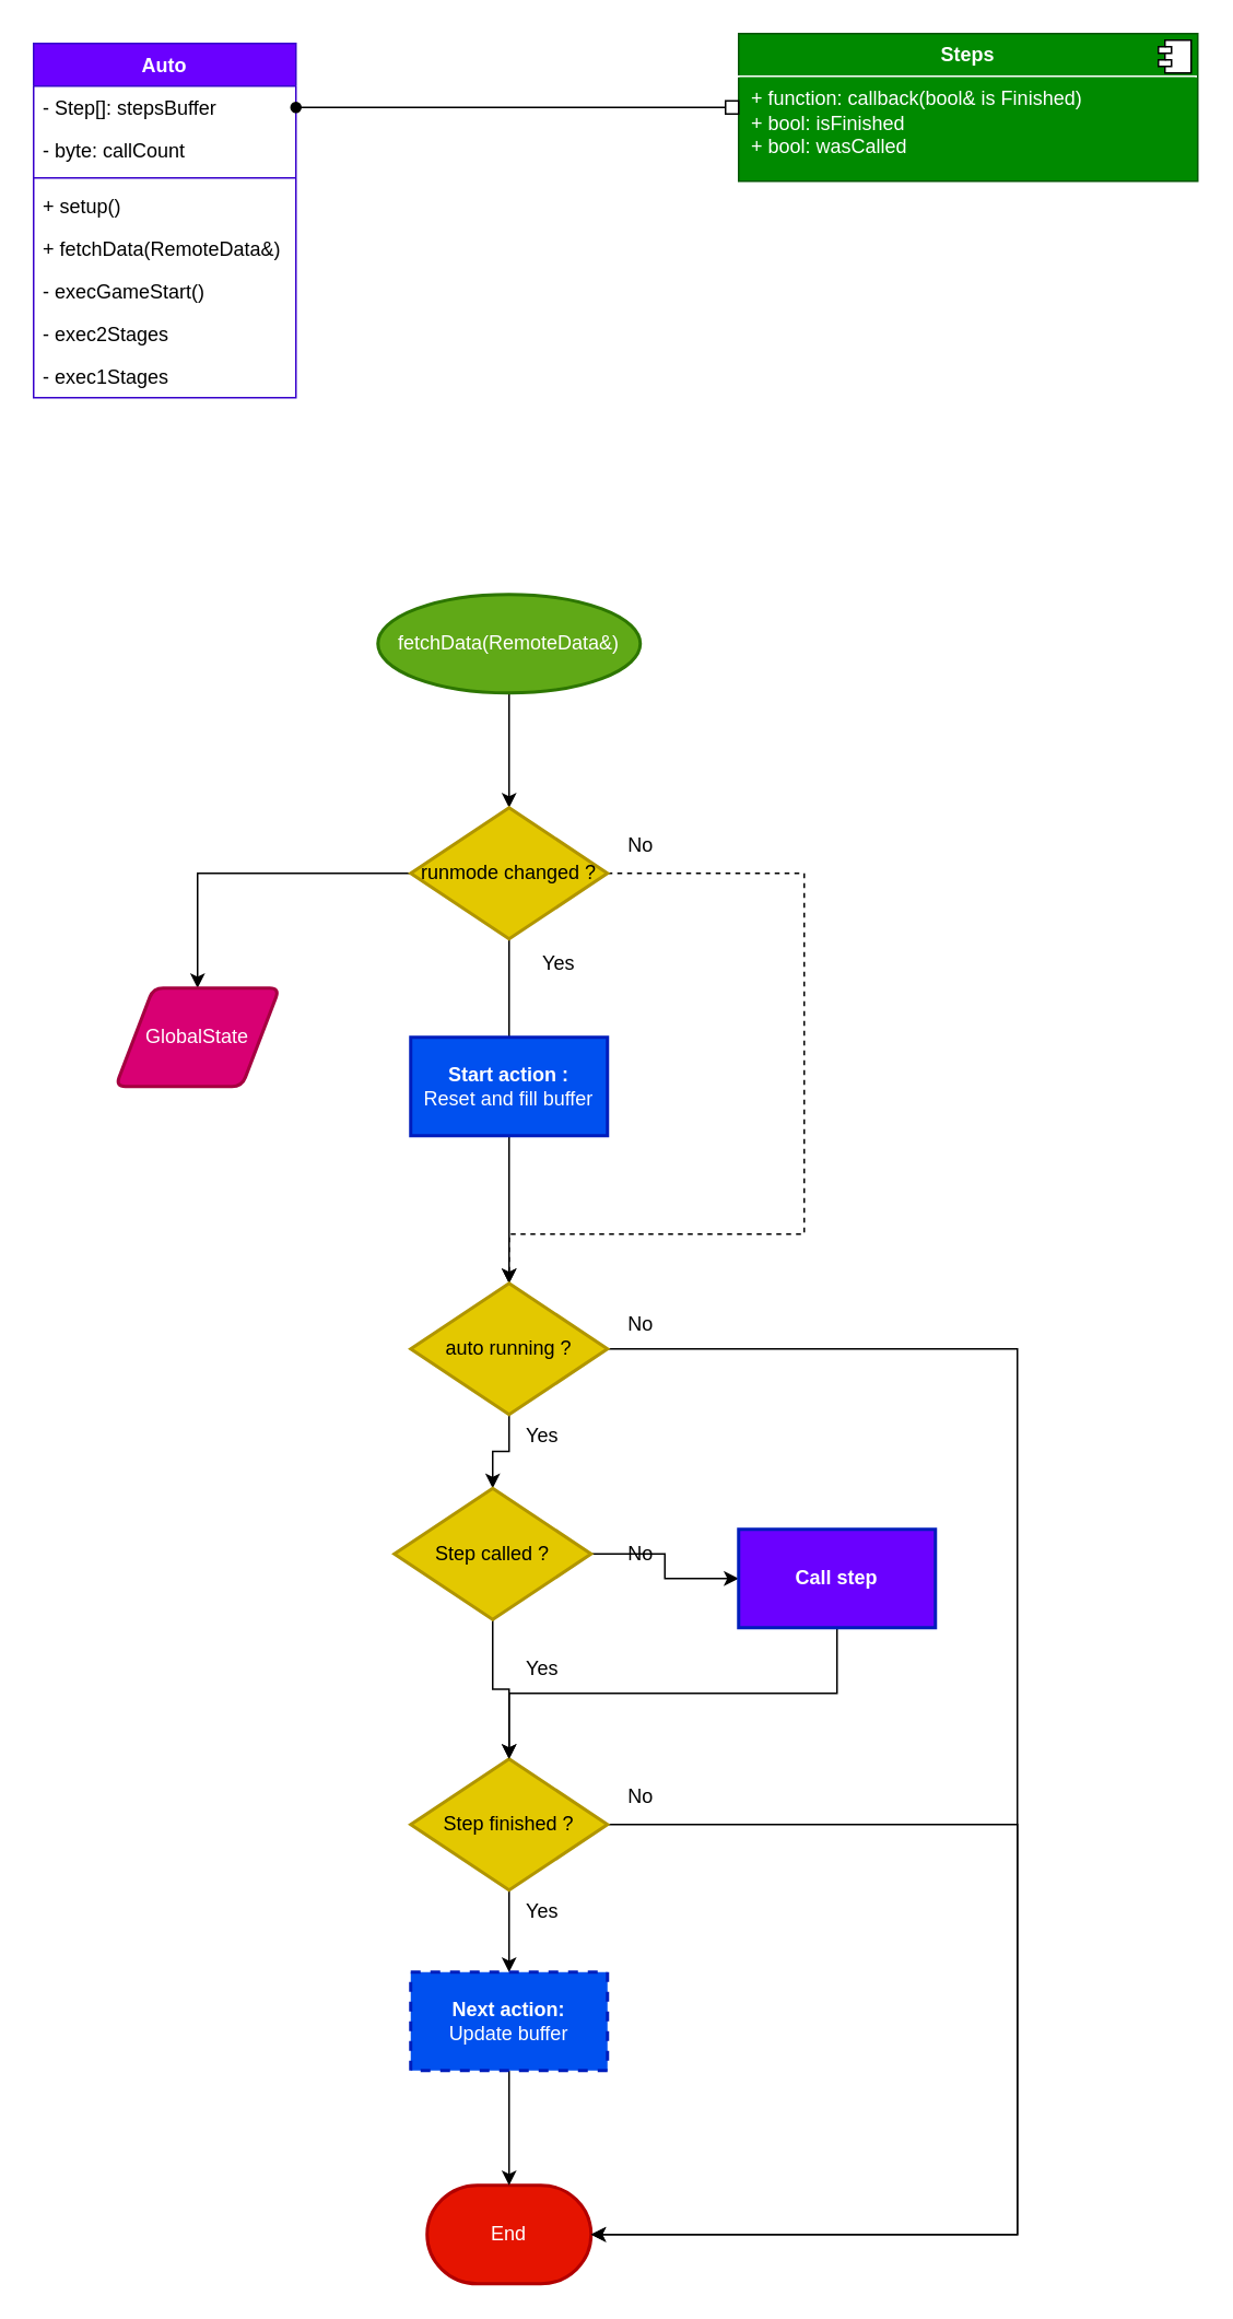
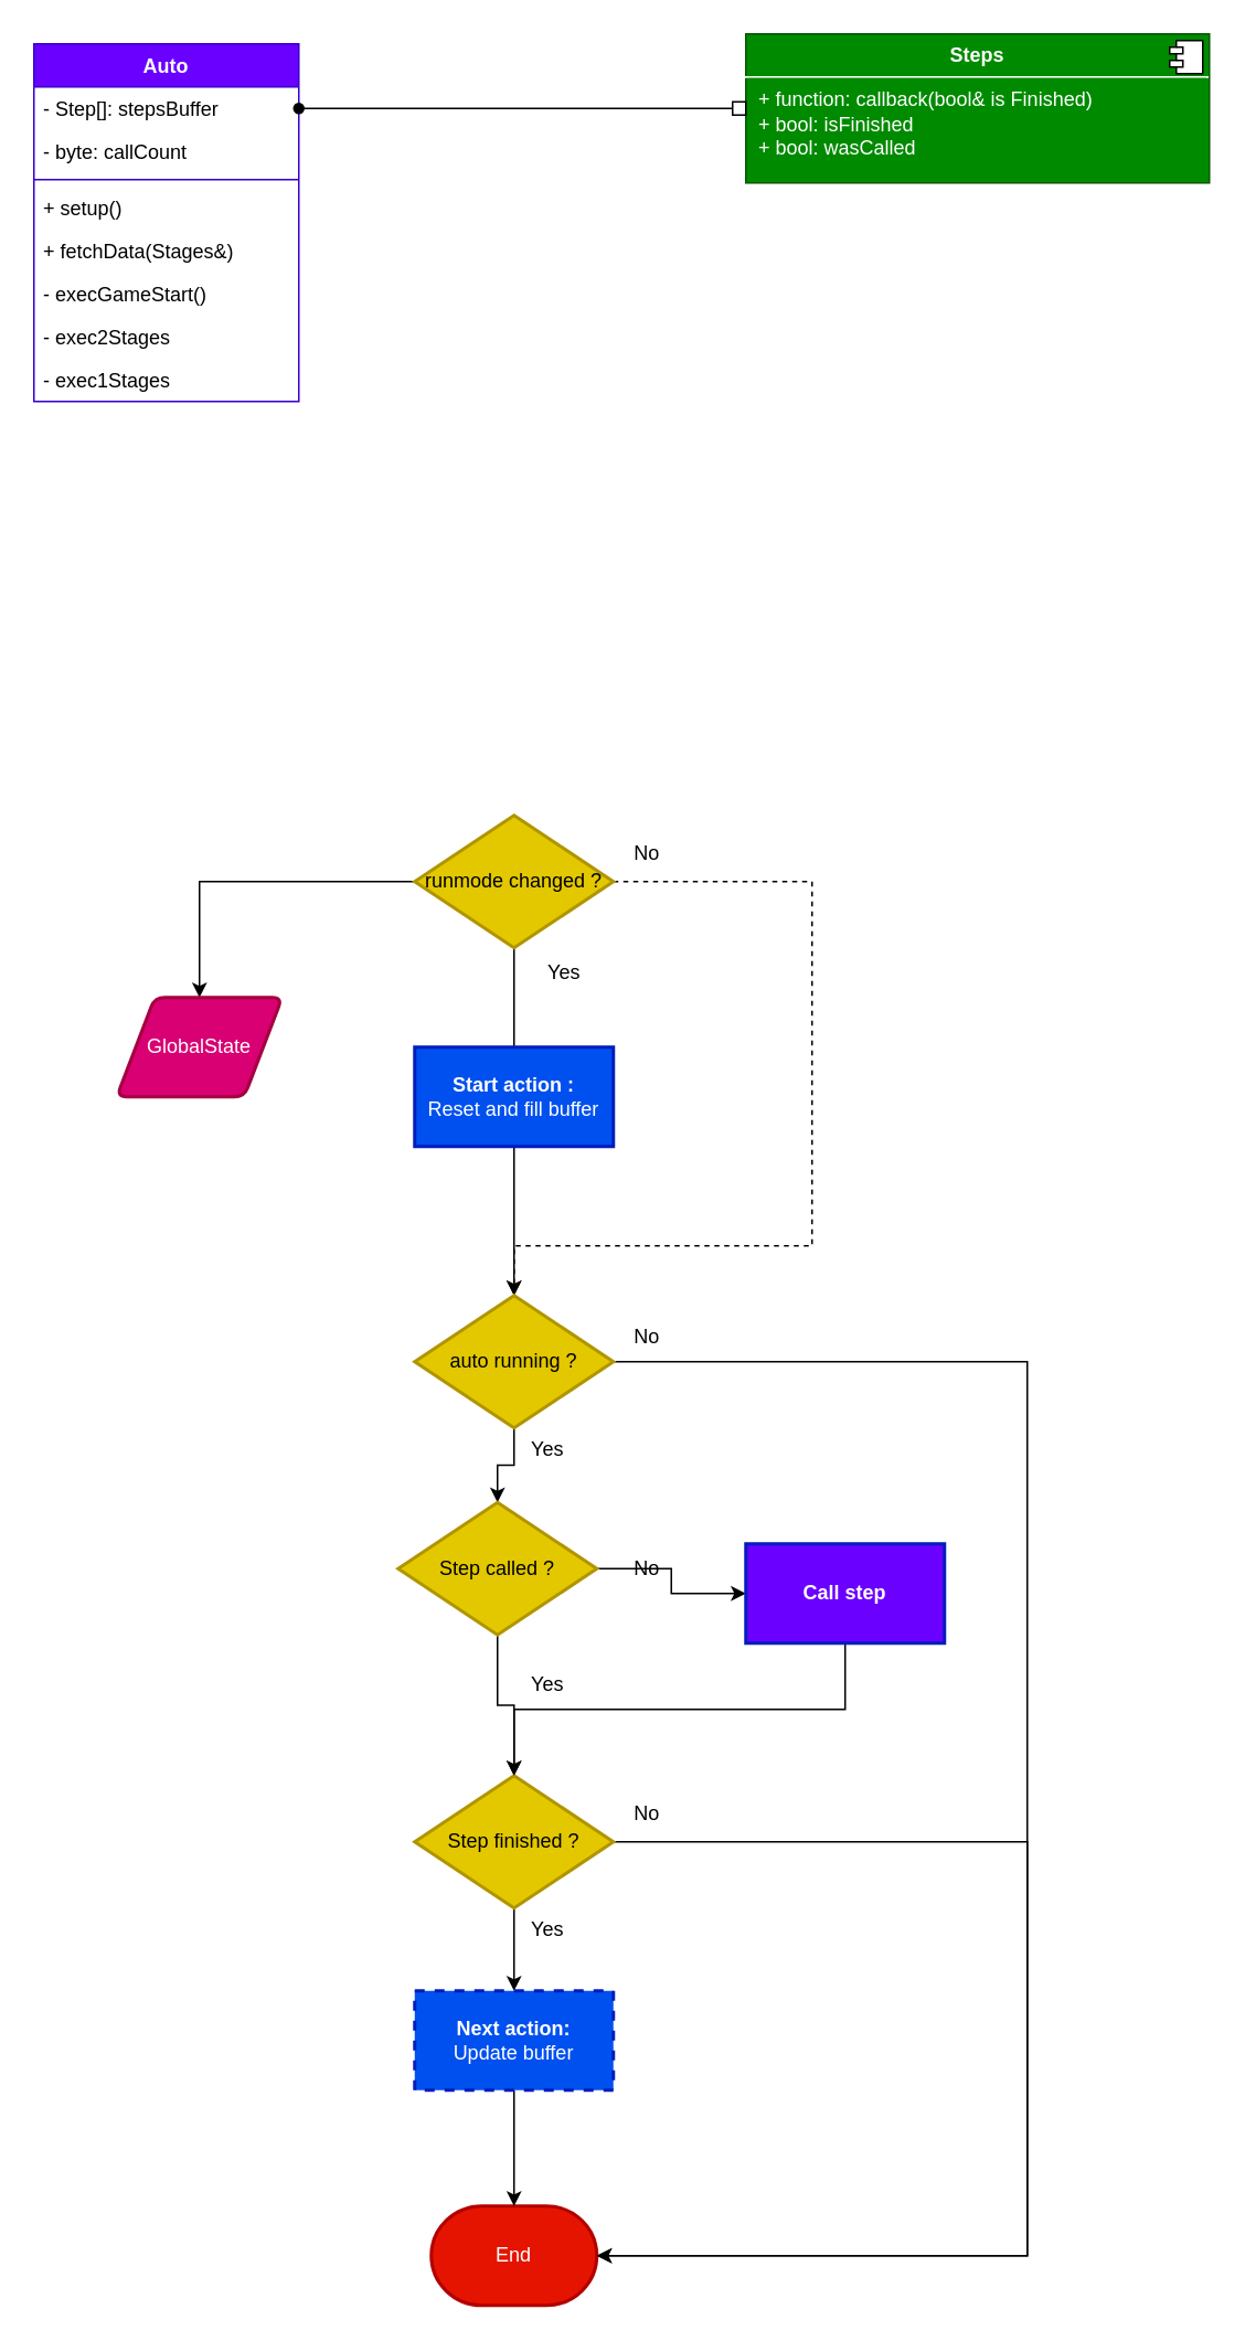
  <mxCell id="0" />
  <mxCell id="1" parent="0" />
  <mxCell id="2" value="Auto" style="swimlane;fontStyle=1;align=center;verticalAlign=top;childLayout=stackLayout;horizontal=1;startSize=26;horizontalStack=0;resizeParent=1;resizeParentMax=0;resizeLast=0;collapsible=1;marginBottom=0;whiteSpace=wrap;html=1;fillColor=#6a00ff;fontColor=#ffffff;strokeColor=#3700CC;" parent="1" vertex="1"><mxGeometry x="20" y="26" width="160" height="216" as="geometry" /></mxCell>
  <mxCell id="3" value="- Step[]: stepsBuffer" style="text;strokeColor=none;fillColor=none;align=left;verticalAlign=top;spacingLeft=4;spacingRight=4;overflow=hidden;rotatable=0;points=[[0,0.5],[1,0.5]];portConstraint=eastwest;whiteSpace=wrap;html=1;" parent="2" vertex="1"><mxGeometry y="26" width="160" height="26" as="geometry" /></mxCell>
  <mxCell id="4" value="- byte: callCount" style="text;strokeColor=none;fillColor=none;align=left;verticalAlign=top;spacingLeft=4;spacingRight=4;overflow=hidden;rotatable=0;points=[[0,0.5],[1,0.5]];portConstraint=eastwest;whiteSpace=wrap;html=1;" parent="2" vertex="1"><mxGeometry y="52" width="160" height="26" as="geometry" /></mxCell>
  <mxCell id="5" value="" style="line;strokeWidth=1;fillColor=none;align=left;verticalAlign=middle;spacingTop=-1;spacingLeft=3;spacingRight=3;rotatable=0;labelPosition=right;points=[];portConstraint=eastwest;strokeColor=inherit;" parent="2" vertex="1"><mxGeometry y="78" width="160" height="8" as="geometry" /></mxCell>
  <mxCell id="6" value="+ setup()" style="text;strokeColor=none;fillColor=none;align=left;verticalAlign=top;spacingLeft=4;spacingRight=4;overflow=hidden;rotatable=0;points=[[0,0.5],[1,0.5]];portConstraint=eastwest;whiteSpace=wrap;html=1;" parent="2" vertex="1"><mxGeometry y="86" width="160" height="26" as="geometry" /></mxCell>
- <mxCell id="7" value="+ fetchData(RemoteData&amp;amp;)" style="text;strokeColor=none;fillColor=none;align=left;verticalAlign=top;spacingLeft=4;spacingRight=4;overflow=hidden;rotatable=0;points=[[0,0.5],[1,0.5]];portConstraint=eastwest;whiteSpace=wrap;html=1;" parent="2" vertex="1"><mxGeometry y="112" width="160" height="26" as="geometry" /></mxCell>
+ <mxCell id="7" value="+ fetchData(Stages&amp;amp;)" style="text;strokeColor=none;fillColor=none;align=left;verticalAlign=top;spacingLeft=4;spacingRight=4;overflow=hidden;rotatable=0;points=[[0,0.5],[1,0.5]];portConstraint=eastwest;whiteSpace=wrap;html=1;" parent="2" vertex="1"><mxGeometry y="112" width="160" height="26" as="geometry" /></mxCell>
  <mxCell id="8" value="- execGameStart()" style="text;strokeColor=none;fillColor=none;align=left;verticalAlign=top;spacingLeft=4;spacingRight=4;overflow=hidden;rotatable=0;points=[[0,0.5],[1,0.5]];portConstraint=eastwest;whiteSpace=wrap;html=1;" parent="2" vertex="1"><mxGeometry y="138" width="160" height="26" as="geometry" /></mxCell>
  <mxCell id="9" value="- exec2Stages" style="text;strokeColor=none;fillColor=none;align=left;verticalAlign=top;spacingLeft=4;spacingRight=4;overflow=hidden;rotatable=0;points=[[0,0.5],[1,0.5]];portConstraint=eastwest;whiteSpace=wrap;html=1;" parent="2" vertex="1"><mxGeometry y="164" width="160" height="26" as="geometry" /></mxCell>
  <mxCell id="10" value="- exec1Stages" style="text;strokeColor=none;fillColor=none;align=left;verticalAlign=top;spacingLeft=4;spacingRight=4;overflow=hidden;rotatable=0;points=[[0,0.5],[1,0.5]];portConstraint=eastwest;whiteSpace=wrap;html=1;" parent="2" vertex="1"><mxGeometry y="190" width="160" height="26" as="geometry" /></mxCell>
  <mxCell id="11" value="&lt;p style=&quot;margin:0px;margin-top:6px;text-align:center;&quot;&gt;&lt;b&gt;Steps&lt;/b&gt;&lt;/p&gt;&lt;hr size=&quot;1&quot; style=&quot;border-style:solid;&quot;&gt;&lt;p style=&quot;margin:0px;margin-left:8px;&quot;&gt;+ function: callback(bool&amp;amp; is Finished)&lt;/p&gt;&lt;p style=&quot;margin:0px;margin-left:8px;&quot;&gt;+ bool: isFinished&lt;/p&gt;&lt;p style=&quot;margin:0px;margin-left:8px;&quot;&gt;+ bool: wasCalled&lt;/p&gt;" style="align=left;overflow=fill;html=1;dropTarget=0;whiteSpace=wrap;fillColor=#008a00;fontColor=#ffffff;strokeColor=#005700;" parent="1" vertex="1"><mxGeometry x="450" y="20" width="280" height="90" as="geometry" /></mxCell>
  <mxCell id="12" value="" style="shape=component;jettyWidth=8;jettyHeight=4;" parent="11" vertex="1"><mxGeometry x="1" width="20" height="20" relative="1" as="geometry"><mxPoint x="-24" y="4" as="offset" /></mxGeometry></mxCell>
  <mxCell id="13" style="edgeStyle=orthogonalEdgeStyle;rounded=0;orthogonalLoop=1;jettySize=auto;html=1;startArrow=oval;startFill=1;endArrow=box;endFill=0;" parent="1" source="3" target="11" edge="1"><mxGeometry relative="1" as="geometry" /></mxCell>
- <mxCell id="14" value="" style="edgeStyle=orthogonalEdgeStyle;rounded=0;orthogonalLoop=1;jettySize=auto;html=1;" parent="1" source="15" target="19" edge="1"><mxGeometry relative="1" as="geometry" /></mxCell>
- <mxCell id="15" value="&lt;span style=&quot;color: rgb(255, 255, 255); text-align: left;&quot;&gt;fetchData(RemoteData&amp;amp;)&lt;/span&gt;" style="strokeWidth=2;html=1;shape=mxgraph.flowchart.start_1;whiteSpace=wrap;fillColor=#60a917;fontColor=#ffffff;strokeColor=#2D7600;" parent="1" vertex="1"><mxGeometry x="230" y="362" width="160" height="60" as="geometry" /></mxCell>
  <mxCell id="16" value="" style="edgeStyle=orthogonalEdgeStyle;rounded=0;orthogonalLoop=1;jettySize=auto;html=1;" parent="1" source="19" edge="1"><mxGeometry relative="1" as="geometry"><mxPoint x="310" y="662" as="targetPoint" /></mxGeometry></mxCell>
  <mxCell id="17" style="edgeStyle=orthogonalEdgeStyle;rounded=0;orthogonalLoop=1;jettySize=auto;html=1;" parent="1" source="19" target="23" edge="1"><mxGeometry relative="1" as="geometry" /></mxCell>
  <mxCell id="18" style="edgeStyle=orthogonalEdgeStyle;rounded=0;orthogonalLoop=1;jettySize=auto;html=1;entryX=0.5;entryY=0;entryDx=0;entryDy=0;dashed=1;" parent="1" source="19" target="28" edge="1"><mxGeometry relative="1" as="geometry"><Array as="points"><mxPoint x="490" y="532" /><mxPoint x="490" y="752" /><mxPoint x="310" y="752" /></Array></mxGeometry></mxCell>
  <mxCell id="19" value="runmode changed ?" style="rhombus;whiteSpace=wrap;html=1;fillColor=#e3c800;strokeColor=#B09500;fontColor=#000000;strokeWidth=2;" parent="1" vertex="1"><mxGeometry x="250" y="492" width="120" height="80" as="geometry" /></mxCell>
  <mxCell id="20" value="End" style="strokeWidth=2;html=1;shape=mxgraph.flowchart.terminator;whiteSpace=wrap;fillColor=#e51400;fontColor=#ffffff;strokeColor=#B20000;" parent="1" vertex="1"><mxGeometry x="260" y="1332" width="100" height="60" as="geometry" /></mxCell>
  <mxCell id="21" value="No" style="text;html=1;align=center;verticalAlign=middle;resizable=0;points=[];autosize=1;strokeColor=none;fillColor=none;" parent="1" vertex="1"><mxGeometry x="370" y="500" width="40" height="30" as="geometry" /></mxCell>
  <mxCell id="22" value="Yes" style="text;html=1;align=center;verticalAlign=middle;resizable=0;points=[];autosize=1;strokeColor=none;fillColor=none;" parent="1" vertex="1"><mxGeometry x="320" y="572" width="40" height="30" as="geometry" /></mxCell>
  <mxCell id="23" value="GlobalState" style="shape=parallelogram;html=1;strokeWidth=2;perimeter=parallelogramPerimeter;whiteSpace=wrap;rounded=1;arcSize=12;size=0.23;fillColor=#d80073;fontColor=#ffffff;strokeColor=#A50040;" parent="1" vertex="1"><mxGeometry x="70" y="602" width="100" height="60" as="geometry" /></mxCell>
  <mxCell id="24" style="edgeStyle=orthogonalEdgeStyle;rounded=0;orthogonalLoop=1;jettySize=auto;html=1;" parent="1" source="25" target="28" edge="1"><mxGeometry relative="1" as="geometry" /></mxCell>
  <mxCell id="25" value="&lt;b&gt;Start action :&lt;/b&gt;&lt;div&gt;Reset and fill buffer&lt;/div&gt;" style="whiteSpace=wrap;html=1;fillColor=#0050ef;strokeColor=#001DBC;fontColor=#ffffff;strokeWidth=2;" parent="1" vertex="1"><mxGeometry x="250" y="632" width="120" height="60" as="geometry" /></mxCell>
  <mxCell id="26" style="edgeStyle=orthogonalEdgeStyle;rounded=0;orthogonalLoop=1;jettySize=auto;html=1;" parent="1" source="28" target="20" edge="1"><mxGeometry relative="1" as="geometry"><Array as="points"><mxPoint x="620" y="822" /><mxPoint x="620" y="1362" /></Array></mxGeometry></mxCell>
  <mxCell id="27" style="edgeStyle=orthogonalEdgeStyle;rounded=0;orthogonalLoop=1;jettySize=auto;html=1;" parent="1" source="28" target="33" edge="1"><mxGeometry relative="1" as="geometry"><mxPoint x="310" y="922" as="targetPoint" /></mxGeometry></mxCell>
  <mxCell id="28" value="auto running ?" style="rhombus;whiteSpace=wrap;html=1;fillColor=#e3c800;strokeColor=#B09500;fontColor=#000000;strokeWidth=2;" parent="1" vertex="1"><mxGeometry x="250" y="782" width="120" height="80" as="geometry" /></mxCell>
  <mxCell id="29" value="No" style="text;html=1;align=center;verticalAlign=middle;resizable=0;points=[];autosize=1;strokeColor=none;fillColor=none;" parent="1" vertex="1"><mxGeometry x="370" y="792" width="40" height="30" as="geometry" /></mxCell>
  <mxCell id="30" value="Yes" style="text;html=1;align=center;verticalAlign=middle;resizable=0;points=[];autosize=1;strokeColor=none;fillColor=none;" parent="1" vertex="1"><mxGeometry x="310" y="860" width="40" height="30" as="geometry" /></mxCell>
  <mxCell id="31" style="edgeStyle=orthogonalEdgeStyle;rounded=0;orthogonalLoop=1;jettySize=auto;html=1;" parent="1" source="33" target="36" edge="1"><mxGeometry relative="1" as="geometry" /></mxCell>
  <mxCell id="32" value="" style="edgeStyle=orthogonalEdgeStyle;rounded=0;orthogonalLoop=1;jettySize=auto;html=1;" parent="1" source="33" target="38" edge="1"><mxGeometry relative="1" as="geometry" /></mxCell>
  <mxCell id="33" value="Step called ?" style="rhombus;whiteSpace=wrap;html=1;fillColor=#e3c800;strokeColor=#B09500;fontColor=#000000;strokeWidth=2;" parent="1" vertex="1"><mxGeometry x="240" y="907" width="120" height="80" as="geometry" /></mxCell>
  <mxCell id="34" style="edgeStyle=orthogonalEdgeStyle;rounded=0;orthogonalLoop=1;jettySize=auto;html=1;" parent="1" source="36" target="42" edge="1"><mxGeometry relative="1" as="geometry" /></mxCell>
  <mxCell id="35" style="edgeStyle=orthogonalEdgeStyle;rounded=0;orthogonalLoop=1;jettySize=auto;html=1;" parent="1" source="36" target="20" edge="1"><mxGeometry relative="1" as="geometry"><Array as="points"><mxPoint x="620" y="1112" /><mxPoint x="620" y="1362" /></Array></mxGeometry></mxCell>
  <mxCell id="36" value="Step finished ?" style="rhombus;whiteSpace=wrap;html=1;fillColor=#e3c800;strokeColor=#B09500;fontColor=#000000;strokeWidth=2;" parent="1" vertex="1"><mxGeometry x="250" y="1072" width="120" height="80" as="geometry" /></mxCell>
  <mxCell id="37" style="edgeStyle=orthogonalEdgeStyle;rounded=0;orthogonalLoop=1;jettySize=auto;html=1;" parent="1" source="38" target="36" edge="1"><mxGeometry relative="1" as="geometry"><Array as="points"><mxPoint x="510" y="1032" /><mxPoint x="310" y="1032" /></Array></mxGeometry></mxCell>
  <mxCell id="38" value="&lt;b&gt;Call step&lt;/b&gt;" style="whiteSpace=wrap;html=1;fillColor=#6a00ff;strokeColor=#001DBC;fontColor=#ffffff;strokeWidth=2;" parent="1" vertex="1"><mxGeometry x="450" y="932" width="120" height="60" as="geometry" /></mxCell>
  <mxCell id="39" value="No" style="text;html=1;align=center;verticalAlign=middle;resizable=0;points=[];autosize=1;strokeColor=none;fillColor=none;" parent="1" vertex="1"><mxGeometry x="370" y="932" width="40" height="30" as="geometry" /></mxCell>
  <mxCell id="40" value="Yes" style="text;html=1;align=center;verticalAlign=middle;resizable=0;points=[];autosize=1;strokeColor=none;fillColor=none;" parent="1" vertex="1"><mxGeometry x="310" y="1002" width="40" height="30" as="geometry" /></mxCell>
  <mxCell id="41" style="edgeStyle=orthogonalEdgeStyle;rounded=0;orthogonalLoop=1;jettySize=auto;html=1;" parent="1" source="42" target="20" edge="1"><mxGeometry relative="1" as="geometry" /></mxCell>
  <mxCell id="42" value="&lt;b&gt;Next action:&lt;/b&gt;&lt;br&gt;Update buffer" style="whiteSpace=wrap;html=1;fillColor=#0050ef;strokeColor=#001DBC;fontColor=#ffffff;strokeWidth=2;dashed=1;" parent="1" vertex="1"><mxGeometry x="250" y="1202" width="120" height="60" as="geometry" /></mxCell>
  <mxCell id="43" value="Yes" style="text;html=1;align=center;verticalAlign=middle;resizable=0;points=[];autosize=1;strokeColor=none;fillColor=none;" parent="1" vertex="1"><mxGeometry x="310" y="1150" width="40" height="30" as="geometry" /></mxCell>
  <mxCell id="44" value="No" style="text;html=1;align=center;verticalAlign=middle;resizable=0;points=[];autosize=1;strokeColor=none;fillColor=none;" parent="1" vertex="1"><mxGeometry x="370" y="1080" width="40" height="30" as="geometry" /></mxCell>
